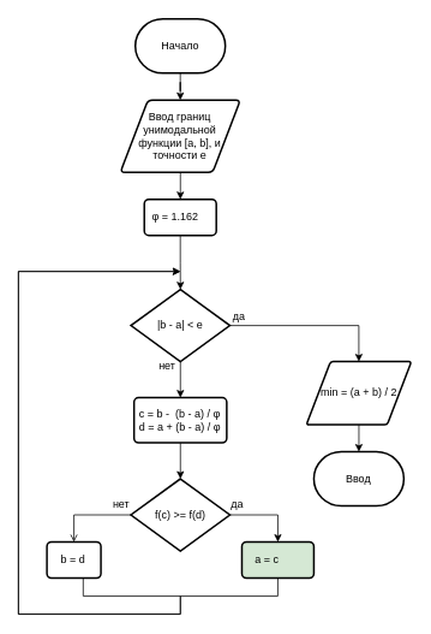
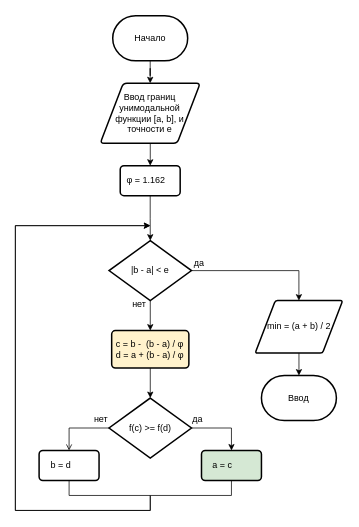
  <mxCell id="0" />
  <mxCell id="1" parent="0" />
  <mxCell id="2" style="edgeStyle=orthogonalEdgeStyle;rounded=0;orthogonalLoop=1;jettySize=auto;html=1;entryX=0.5;entryY=0;entryDx=0;entryDy=0;" edge="1" parent="1" source="3" target="5"><mxGeometry relative="1" as="geometry" /></mxCell>
  <mxCell id="3" value="Начало" style="strokeWidth=2;html=1;shape=mxgraph.flowchart.terminator;whiteSpace=wrap;" vertex="1" parent="1"><mxGeometry x="149.91" y="20" width="100" height="60" as="geometry" /></mxCell>
  <mxCell id="4" style="edgeStyle=orthogonalEdgeStyle;rounded=0;orthogonalLoop=1;jettySize=auto;html=1;entryX=0.5;entryY=0;entryDx=0;entryDy=0;" edge="1" parent="1" source="5" target="26"><mxGeometry relative="1" as="geometry" /></mxCell>
  <mxCell id="5" value="Ввод границ унимодальной функции [a, b], и точности e" style="shape=parallelogram;html=1;strokeWidth=2;perimeter=parallelogramPerimeter;whiteSpace=wrap;rounded=1;arcSize=10;size=0.23;" vertex="1" parent="1"><mxGeometry x="133.25" y="110" width="133.33" height="80" as="geometry" /></mxCell>
  <mxCell id="6" style="edgeStyle=orthogonalEdgeStyle;rounded=0;orthogonalLoop=1;jettySize=auto;html=1;entryX=0.5;entryY=0;entryDx=0;entryDy=0;" edge="1" parent="1" source="8" target="10"><mxGeometry relative="1" as="geometry" /></mxCell>
  <mxCell id="7" style="edgeStyle=orthogonalEdgeStyle;rounded=0;orthogonalLoop=1;jettySize=auto;html=1;entryX=0.5;entryY=0;entryDx=0;entryDy=0;" edge="1" parent="1" source="8" target="12"><mxGeometry relative="1" as="geometry" /></mxCell>
  <mxCell id="8" value="|b - a| &amp;lt; e" style="strokeWidth=2;html=1;shape=mxgraph.flowchart.decision;whiteSpace=wrap;" vertex="1" parent="1"><mxGeometry x="145" y="320" width="110" height="80" as="geometry" /></mxCell>
  <mxCell id="9" style="edgeStyle=orthogonalEdgeStyle;rounded=0;orthogonalLoop=1;jettySize=auto;html=1;entryX=0.5;entryY=0;entryDx=0;entryDy=0;entryPerimeter=0;" edge="1" parent="1" source="10" target="20"><mxGeometry relative="1" as="geometry" /></mxCell>
  <mxCell id="10" value="min = (a + b) / 2" style="shape=parallelogram;html=1;strokeWidth=2;perimeter=parallelogramPerimeter;whiteSpace=wrap;rounded=1;arcSize=6;size=0.23;" vertex="1" parent="1"><mxGeometry x="340" y="400" width="116.67" height="70" as="geometry" /></mxCell>
  <mxCell id="11" style="edgeStyle=orthogonalEdgeStyle;rounded=0;orthogonalLoop=1;jettySize=auto;html=1;entryX=0.5;entryY=0;entryDx=0;entryDy=0;entryPerimeter=0;" edge="1" parent="1" source="12" target="15"><mxGeometry relative="1" as="geometry" /></mxCell>
- <mxCell id="12" value="&amp;nbsp;c = b -&amp;nbsp; (b - a) / φ&lt;br&gt;&amp;nbsp;d = a + (b - a) / φ" style="rounded=1;whiteSpace=wrap;html=1;absoluteArcSize=1;arcSize=10;strokeWidth=2;align=left;" vertex="1" parent="1"><mxGeometry x="148.5" y="440" width="103" height="50" as="geometry" /></mxCell>
+ <mxCell id="12" value="&amp;nbsp;c = b -&amp;nbsp; (b - a) / φ&lt;br&gt;&amp;nbsp;d = a + (b - a) / φ" style="rounded=1;whiteSpace=wrap;html=1;absoluteArcSize=1;arcSize=10;strokeWidth=2;align=left;fillColor=#fff2cc;" vertex="1" parent="1"><mxGeometry x="148.5" y="440" width="103" height="50" as="geometry" /></mxCell>
  <mxCell id="13" style="edgeStyle=orthogonalEdgeStyle;rounded=0;orthogonalLoop=1;jettySize=auto;html=1;entryX=0.5;entryY=0;entryDx=0;entryDy=0;" edge="1" parent="1" source="15" target="17"><mxGeometry relative="1" as="geometry" /></mxCell>
  <mxCell id="14" style="edgeStyle=orthogonalEdgeStyle;rounded=0;orthogonalLoop=1;jettySize=auto;html=1;entryX=0.5;entryY=0;entryDx=0;entryDy=0;endArrow=open;" edge="1" parent="1" source="15" target="19"><mxGeometry relative="1" as="geometry" /></mxCell>
  <mxCell id="15" value="f(c) &amp;gt;= f(d)" style="strokeWidth=2;html=1;shape=mxgraph.flowchart.decision;whiteSpace=wrap;" vertex="1" parent="1"><mxGeometry x="145" y="530" width="110" height="80" as="geometry" /></mxCell>
  <mxCell id="16" style="edgeStyle=orthogonalEdgeStyle;rounded=0;orthogonalLoop=1;jettySize=auto;html=1;" edge="1" parent="1" source="17"><mxGeometry relative="1" as="geometry"><mxPoint x="200" y="300" as="targetPoint" /><Array as="points"><mxPoint x="308" y="660" /><mxPoint x="200" y="660" /><mxPoint x="200" y="680" /><mxPoint x="20" y="680" /><mxPoint x="20" y="300" /></Array></mxGeometry></mxCell>
  <mxCell id="17" value="&amp;nbsp; &amp;nbsp; a = c" style="rounded=1;whiteSpace=wrap;html=1;absoluteArcSize=1;arcSize=10;strokeWidth=2;align=left;fillColor=#d5e8d4;" vertex="1" parent="1"><mxGeometry x="268.34" y="600" width="80" height="40" as="geometry" /></mxCell>
  <mxCell id="18" style="edgeStyle=orthogonalEdgeStyle;rounded=0;orthogonalLoop=1;jettySize=auto;html=1;" edge="1" parent="1" source="19"><mxGeometry relative="1" as="geometry"><mxPoint x="200" y="300" as="targetPoint" /><Array as="points"><mxPoint x="92" y="660" /><mxPoint x="200" y="660" /><mxPoint x="200" y="680" /><mxPoint x="20" y="680" /><mxPoint x="20" y="300" /></Array></mxGeometry></mxCell>
- <mxCell id="19" value="&amp;nbsp; &amp;nbsp; b = d" style="rounded=1;whiteSpace=wrap;html=1;absoluteArcSize=1;arcSize=10;strokeWidth=2;align=left;" vertex="1" parent="1"><mxGeometry x="51.67" y="600" width="60" height="40" as="geometry" /></mxCell>
+ <mxCell id="19" value="&amp;nbsp; &amp;nbsp; b = d" style="rounded=1;whiteSpace=wrap;html=1;absoluteArcSize=1;arcSize=10;strokeWidth=2;align=left;" vertex="1" parent="1"><mxGeometry x="51.67" y="600" width="80" height="40" as="geometry" /></mxCell>
  <mxCell id="20" value="Ввод" style="strokeWidth=2;html=1;shape=mxgraph.flowchart.terminator;whiteSpace=wrap;" vertex="1" parent="1"><mxGeometry x="348.34" y="500" width="100" height="60" as="geometry" /></mxCell>
  <mxCell id="21" value="да" style="text;html=1;align=center;verticalAlign=middle;resizable=0;points=[];autosize=1;strokeColor=none;fillColor=none;" vertex="1" parent="1"><mxGeometry x="245" y="335" width="40" height="30" as="geometry" /></mxCell>
  <mxCell id="22" value="нет" style="text;html=1;align=center;verticalAlign=middle;resizable=0;points=[];autosize=1;strokeColor=none;fillColor=none;" vertex="1" parent="1"><mxGeometry x="165" y="390" width="40" height="30" as="geometry" /></mxCell>
  <mxCell id="23" value="да" style="text;html=1;align=center;verticalAlign=middle;resizable=0;points=[];autosize=1;strokeColor=none;fillColor=none;" vertex="1" parent="1"><mxGeometry x="243" y="544" width="40" height="30" as="geometry" /></mxCell>
  <mxCell id="24" value="нет" style="text;html=1;align=center;verticalAlign=middle;resizable=0;points=[];autosize=1;strokeColor=none;fillColor=none;" vertex="1" parent="1"><mxGeometry x="114" y="543" width="40" height="30" as="geometry" /></mxCell>
  <mxCell id="25" style="edgeStyle=orthogonalEdgeStyle;rounded=0;orthogonalLoop=1;jettySize=auto;html=1;entryX=0.5;entryY=0;entryDx=0;entryDy=0;entryPerimeter=0;" edge="1" parent="1" source="26" target="8"><mxGeometry relative="1" as="geometry" /></mxCell>
  <mxCell id="26" value="&lt;span style=&quot;&quot; lang=&quot;EN-US&quot;&gt;&amp;nbsp; φ = 1.162&amp;nbsp;&lt;/span&gt;" style="rounded=1;whiteSpace=wrap;html=1;absoluteArcSize=1;arcSize=10;strokeWidth=2;align=left;" vertex="1" parent="1"><mxGeometry x="159.91" y="220" width="80" height="40" as="geometry" /></mxCell>
